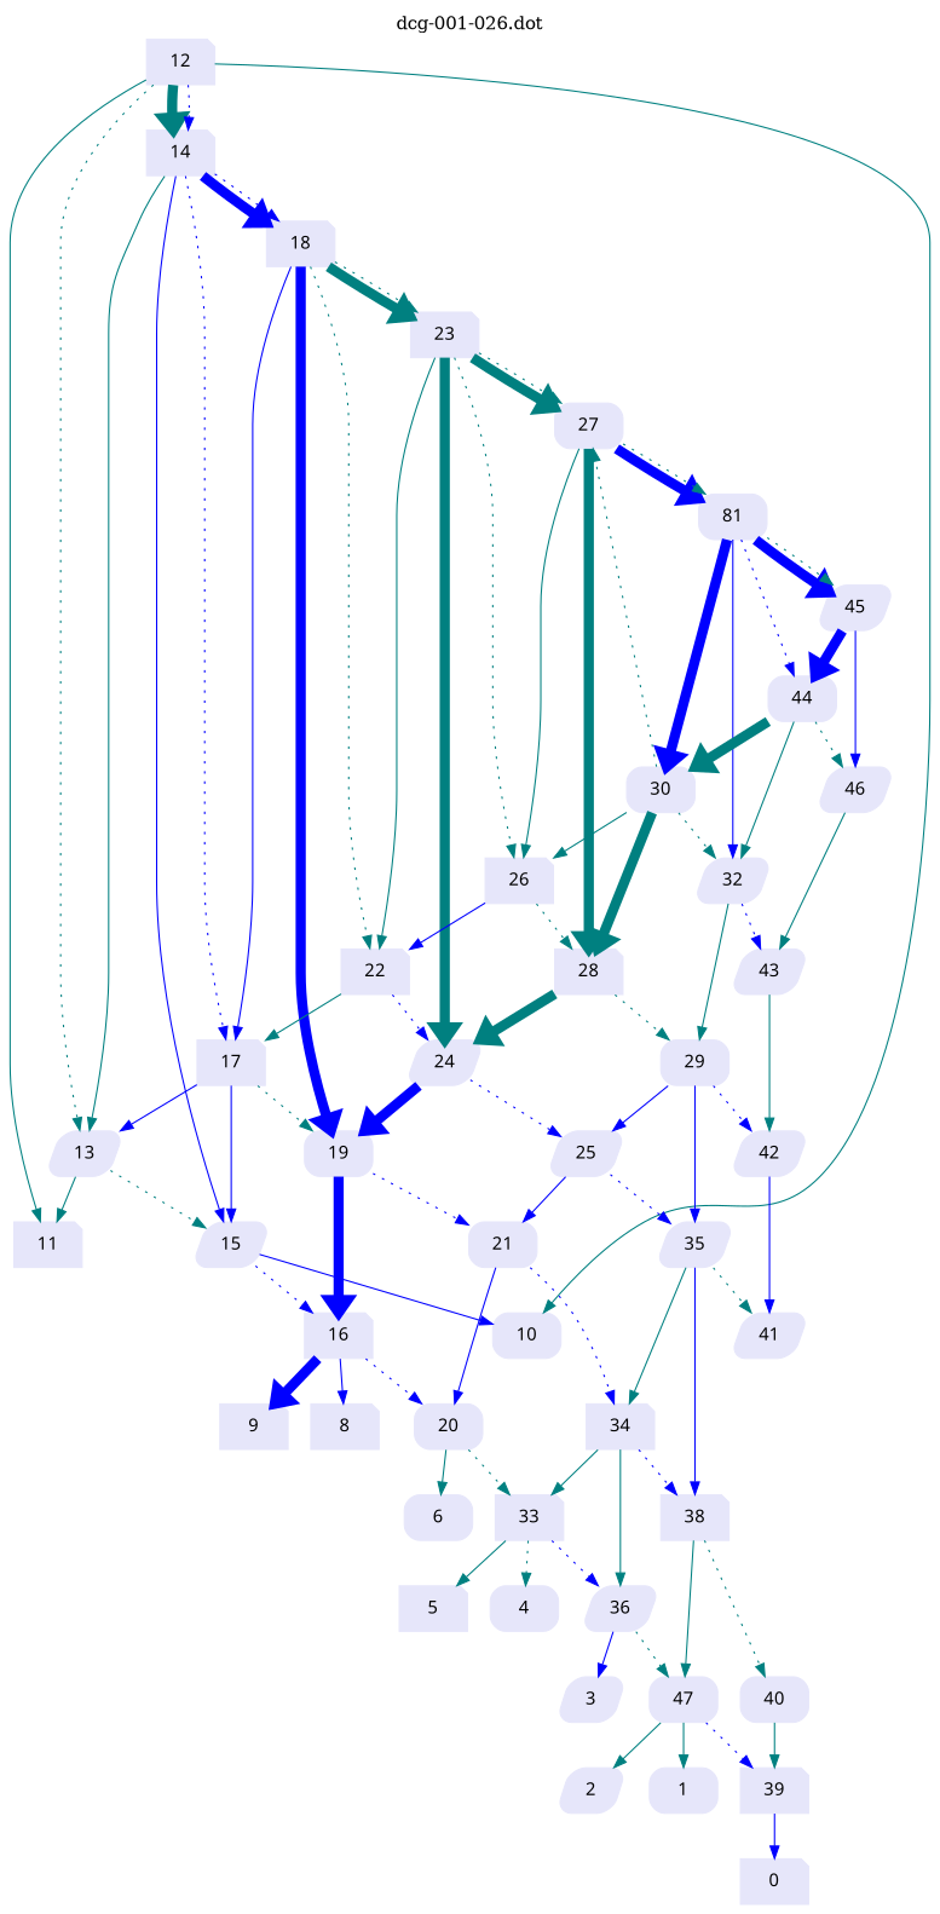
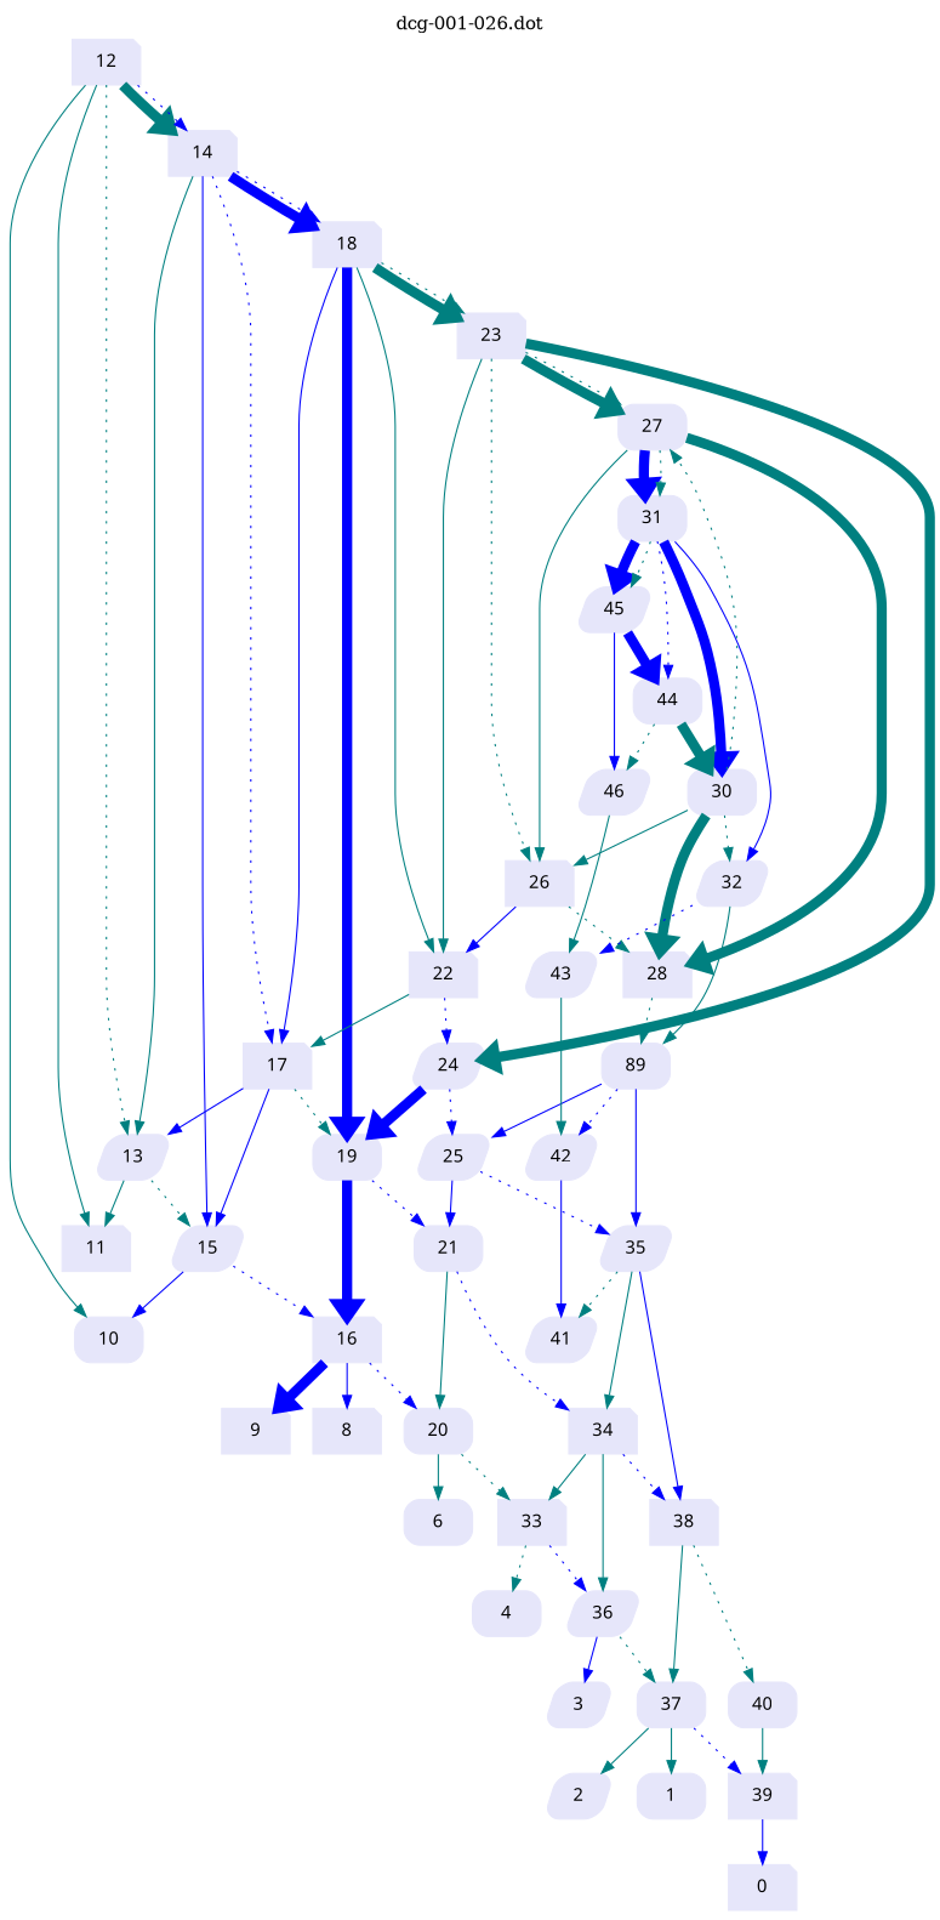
  digraph {
    label="dcg-001-026.dot"
    labelloc=t
    node [color=lavender fontname="sans-serif" shape=note style="rounded,filled"]
    edge [color=teal penwidth=1]
    n1 [label=12]
    n2 [label=11]
    n3 [label=10 shape=box]
    n4 [label=14]
    n5 [label=13 shape=parallelogram]
    n6 [label=15 shape=parallelogram]
    n7 [label=18]
    n8 [label=17]
    n9 [label=16]
    n10 [label=19 shape=box]
    n11 [label=23]
    n12 [label=22]
    n13 [label=20 shape=box]
    n14 [label=9]
    n15 [label=8]
    n16 [label=21 shape=box]
    n17 [label=24 shape=parallelogram]
    n18 [label=27 shape=box]
    n19 [label=26]
    n20 [label=34]
    n21 [label=25 shape=parallelogram]
    n22 [label=28]
-   n23 [label=81 shape=box]
+   n23 [label=31 shape=box]
    n24 [label=35 shape=parallelogram]
-   n25 [label=29 shape=box]
+   n25 [label=89 shape=box]
    n26 [label=30 shape=box]
    n27 [label=32 shape=parallelogram]
    n28 [label=45 shape=parallelogram]
    n29 [label=44 shape=box]
    n30 [label=42 shape=parallelogram]
    n31 [label=43 shape=parallelogram]
    n32 [label=46 shape=parallelogram]
    n33 [label=41 shape=parallelogram]
    n34 [label=40 shape=box]
    n35 [label=39]
    n36 [label=0]
    n37 [label=38]
    n38 [label=33]
    n39 [label=36 shape=parallelogram]
-   n40 [label=47 shape=box]
-   n41 [label=5]
+   n40 [label=37 shape=box]
    n42 [label=4 shape=box]
    n43 [label=3 shape=parallelogram]
    n44 [label=2 shape=parallelogram]
    n45 [label=1 shape=box]
    n46 [label=6 shape=box]
    n1 -> n2
    n1 -> n3
    n1 -> n4 [penwidth=8]
    n1 -> n4 [color=blue style=dotted penwidth=""]
    n1 -> n5 [style=dotted penwidth=""]
    n4 -> n5
    n4 -> n6 [color=blue]
    n4 -> n7 [color=blue penwidth=8]
    n4 -> n7 [color=blue style=dotted penwidth=""]
    n4 -> n8 [color=blue style=dotted penwidth=""]
    n5 -> n2
    n5 -> n6 [style=dotted penwidth=""]
    n6 -> n3 [color=blue]
    n6 -> n9 [color=blue style=dotted penwidth=""]
    n7 -> n8 [color=blue]
    n7 -> n10 [color=blue penwidth=8]
    n7 -> n11 [penwidth=8]
    n7 -> n11 [style=dotted penwidth=""]
-   n7 -> n12 [style=dotted penwidth=""]
+   n7 -> n12 [style=solid penwidth=""]
    n8 -> n5 [color=blue]
    n8 -> n6 [color=blue]
    n8 -> n10 [style=dotted penwidth=""]
    n9 -> n13 [color=blue style=dotted penwidth=""]
    n9 -> n14 [color=blue penwidth=8]
    n9 -> n15 [color=blue]
    n10 -> n9 [color=blue penwidth=8]
    n10 -> n16 [color=blue style=dotted penwidth=""]
    n11 -> n12
    n11 -> n17 [penwidth=8]
    n11 -> n18 [penwidth=8]
    n11 -> n18 [style=dotted penwidth=""]
    n11 -> n19 [style=dotted penwidth=""]
    n12 -> n8
    n12 -> n17 [color=blue style=dotted penwidth=""]
    n13 -> n38 [style=dotted penwidth=""]
    n13 -> n46
-   n16 -> n13 [color=blue]
+   n16 -> n13
    n16 -> n20 [color=blue style=dotted penwidth=""]
    n17 -> n10 [color=blue penwidth=8]
    n17 -> n21 [color=blue style=dotted penwidth=""]
    n18 -> n19
    n18 -> n22 [penwidth=8]
    n18 -> n23 [color=blue penwidth=8]
    n18 -> n23 [style=dotted penwidth=""]
    n19 -> n12 [color=blue]
    n19 -> n22 [style=dotted penwidth=""]
    n20 -> n37 [color=blue style=dotted penwidth=""]
    n20 -> n38
    n20 -> n39
    n21 -> n16 [color=blue]
    n21 -> n24 [color=blue style=dotted penwidth=""]
-   n22 -> n17 [penwidth=8]
    n22 -> n25 [style=dotted penwidth=""]
    n23 -> n26 [color=blue penwidth=8]
    n23 -> n27 [color=blue]
    n23 -> n28 [color=blue penwidth=8]
    n23 -> n28 [style=dotted penwidth=""]
    n23 -> n29 [color=blue style=dotted penwidth=""]
    n24 -> n20
    n24 -> n33 [style=dotted penwidth=""]
    n24 -> n37 [color=blue]
    n25 -> n21 [color=blue]
    n25 -> n24 [color=blue]
    n25 -> n30 [color=blue style=dotted penwidth=""]
    n26 -> n18 [style=dotted penwidth=""]
    n26 -> n19
    n26 -> n22 [penwidth=8]
    n26 -> n27 [style=dotted penwidth=""]
    n27 -> n25
    n27 -> n31 [color=blue style=dotted penwidth=""]
    n28 -> n29 [color=blue penwidth=8]
    n28 -> n32 [color=blue]
    n29 -> n26 [penwidth=8]
-   n29 -> n27
    n29 -> n32 [style=dotted penwidth=""]
    n30 -> n33 [color=blue]
    n31 -> n30
    n32 -> n31
    n34 -> n35
    n35 -> n36 [color=blue]
    n37 -> n34 [style=dotted penwidth=""]
    n37 -> n40
    n38 -> n39 [color=blue style=dotted penwidth=""]
-   n38 -> n41
    n38 -> n42 [style=dotted]
    n39 -> n40 [style=dotted penwidth=""]
    n39 -> n43 [color=blue]
    n40 -> n35 [color=blue style=dotted penwidth=""]
    n40 -> n44
    n40 -> n45
  }
